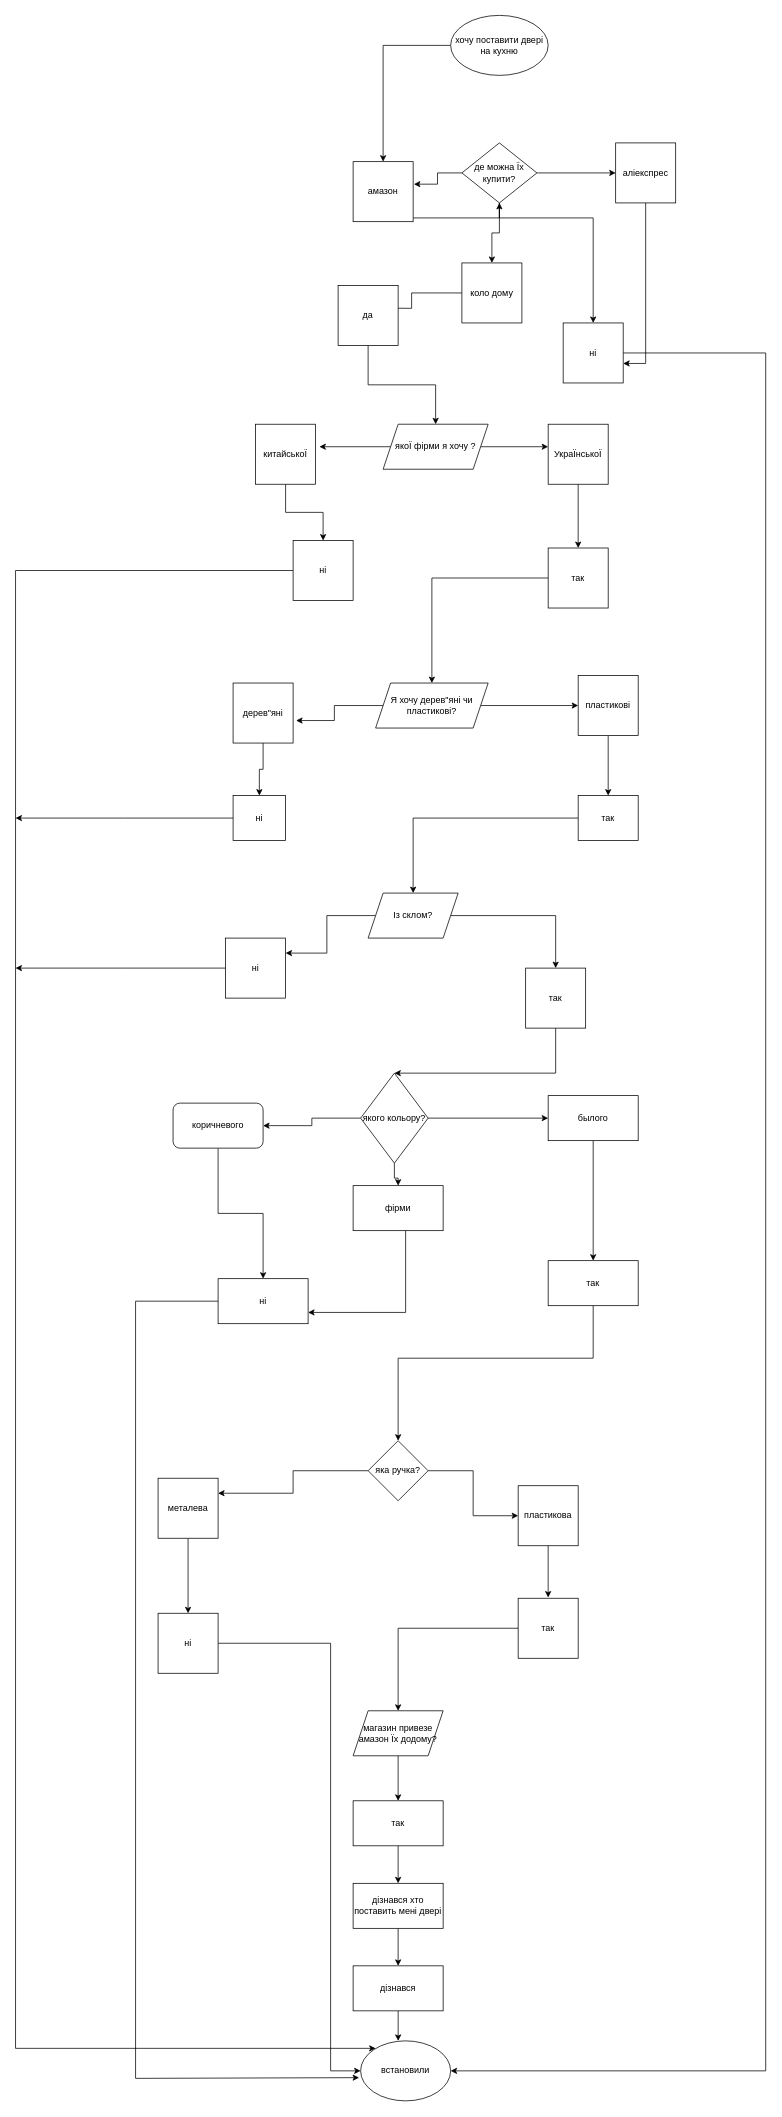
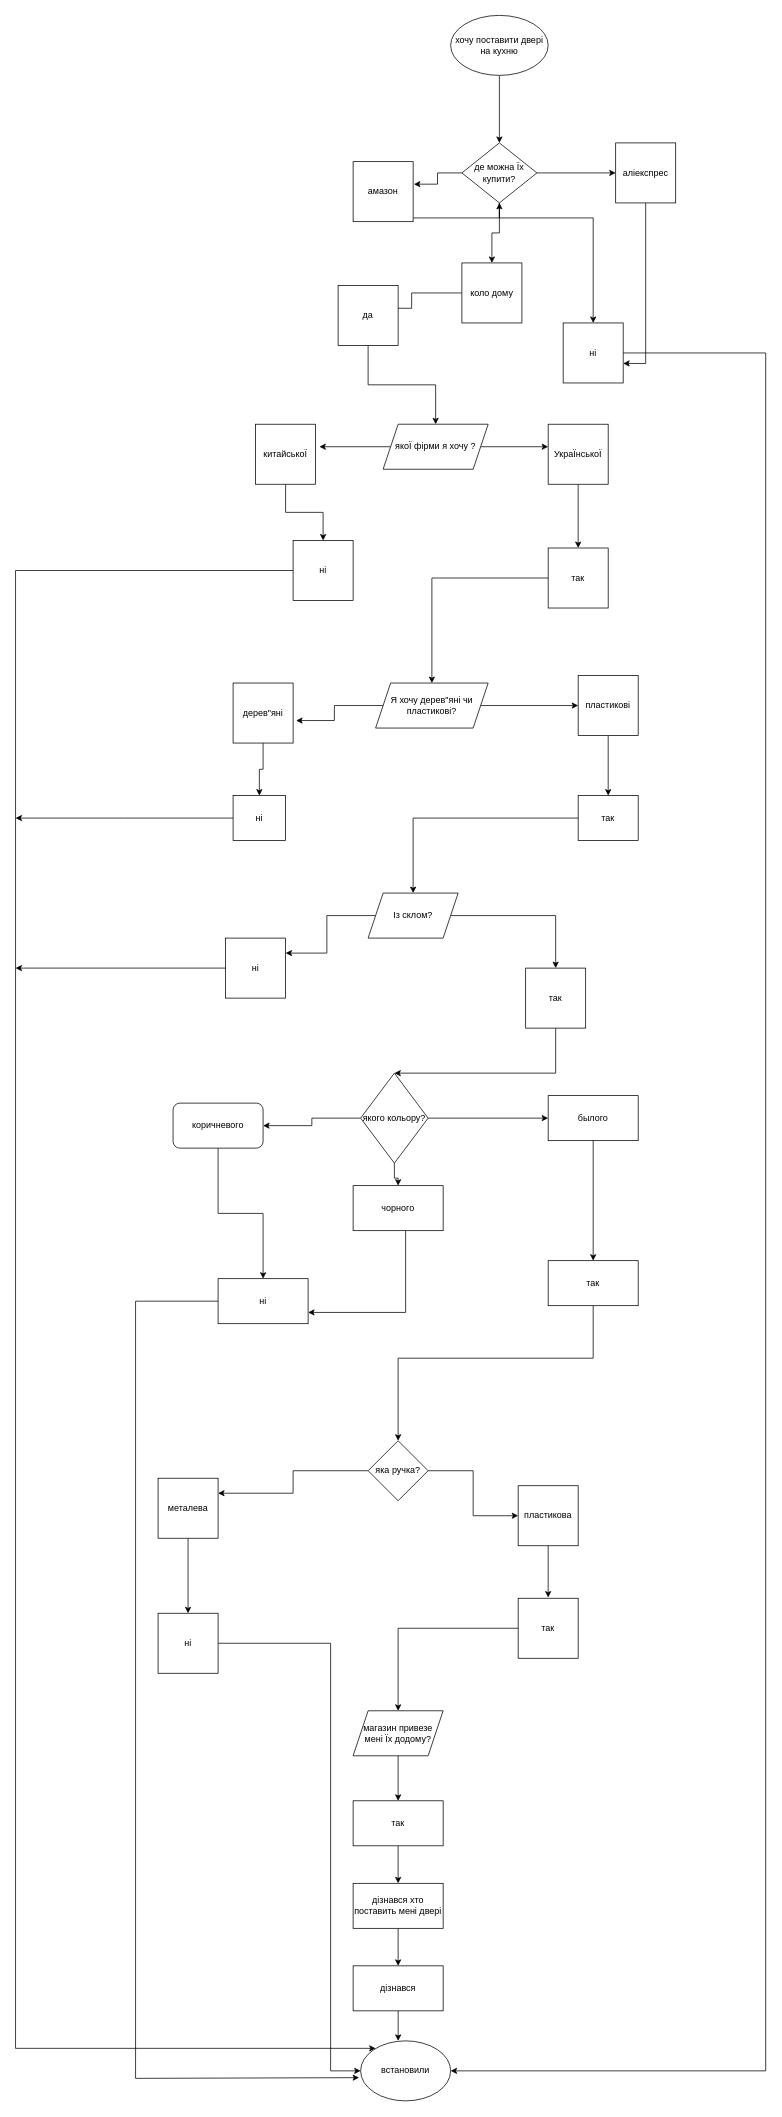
  <mxCell id="0" />
  <mxCell id="1" parent="0" />
- <mxCell id="2" style="edgeStyle=orthogonalEdgeStyle;rounded=0;orthogonalLoop=1;jettySize=auto;html=1;" edge="1" parent="1" source="3" target="10"><mxGeometry relative="1" as="geometry" /></mxCell>
+ <mxCell id="2" style="edgeStyle=orthogonalEdgeStyle;rounded=0;orthogonalLoop=1;jettySize=auto;html=1;entryX=0.5;entryY=0;entryDx=0;entryDy=0;" edge="1" parent="1" source="3" target="8"><mxGeometry relative="1" as="geometry" /></mxCell>
  <mxCell id="3" value="хочу поставити двері на кухню" style="ellipse;whiteSpace=wrap;html=1;" vertex="1" parent="1"><mxGeometry x="600" y="20" width="130" height="80" as="geometry" /></mxCell>
  <mxCell id="4" style="edgeStyle=orthogonalEdgeStyle;rounded=0;orthogonalLoop=1;jettySize=auto;html=1;" edge="1" parent="1" source="8" target="12"><mxGeometry relative="1" as="geometry" /></mxCell>
  <mxCell id="5" style="edgeStyle=orthogonalEdgeStyle;rounded=0;orthogonalLoop=1;jettySize=auto;html=1;entryX=1.013;entryY=0.375;entryDx=0;entryDy=0;entryPerimeter=0;" edge="1" parent="1" source="8" target="10"><mxGeometry relative="1" as="geometry" /></mxCell>
  <mxCell id="6" style="edgeStyle=orthogonalEdgeStyle;rounded=0;orthogonalLoop=1;jettySize=auto;html=1;" edge="1" parent="1" source="8"><mxGeometry relative="1" as="geometry"><mxPoint x="665" y="270" as="targetPoint" /></mxGeometry></mxCell>
  <mxCell id="7" style="edgeStyle=orthogonalEdgeStyle;rounded=0;orthogonalLoop=1;jettySize=auto;html=1;entryX=0.5;entryY=0;entryDx=0;entryDy=0;" edge="1" parent="1" source="8" target="14"><mxGeometry relative="1" as="geometry" /></mxCell>
  <mxCell id="8" value="де можна Їх купити?" style="rhombus;whiteSpace=wrap;html=1;" vertex="1" parent="1"><mxGeometry x="615" y="190" width="100" height="80" as="geometry" /></mxCell>
  <mxCell id="9" style="edgeStyle=orthogonalEdgeStyle;rounded=0;orthogonalLoop=1;jettySize=auto;html=1;" edge="1" parent="1" source="10" target="16"><mxGeometry relative="1" as="geometry"><Array as="points"><mxPoint x="510" y="290" /><mxPoint x="790" y="290" /></Array></mxGeometry></mxCell>
  <mxCell id="10" value="амазон" style="whiteSpace=wrap;html=1;aspect=fixed;" vertex="1" parent="1"><mxGeometry x="470" y="215" width="80" height="80" as="geometry" /></mxCell>
  <mxCell id="11" style="edgeStyle=orthogonalEdgeStyle;rounded=0;orthogonalLoop=1;jettySize=auto;html=1;entryX=1;entryY=0.675;entryDx=0;entryDy=0;entryPerimeter=0;" edge="1" parent="1" source="12" target="16"><mxGeometry relative="1" as="geometry" /></mxCell>
  <mxCell id="12" value="аліекспрес" style="whiteSpace=wrap;html=1;aspect=fixed;" vertex="1" parent="1"><mxGeometry x="820" y="190" width="80" height="80" as="geometry" /></mxCell>
  <mxCell id="13" style="edgeStyle=orthogonalEdgeStyle;rounded=0;orthogonalLoop=1;jettySize=auto;html=1;" edge="1" parent="1" source="14"><mxGeometry relative="1" as="geometry"><mxPoint x="480" y="410" as="targetPoint" /></mxGeometry></mxCell>
  <mxCell id="14" value="коло дому" style="whiteSpace=wrap;html=1;aspect=fixed;" vertex="1" parent="1"><mxGeometry x="615" y="350" width="80" height="80" as="geometry" /></mxCell>
  <mxCell id="15" style="edgeStyle=orthogonalEdgeStyle;rounded=0;orthogonalLoop=1;jettySize=auto;html=1;" edge="1" parent="1" source="16"><mxGeometry relative="1" as="geometry"><mxPoint x="600" y="2760" as="targetPoint" /><Array as="points"><mxPoint x="1020" y="470" /><mxPoint x="1020" y="2760" /></Array></mxGeometry></mxCell>
  <mxCell id="16" value="ні" style="whiteSpace=wrap;html=1;aspect=fixed;" vertex="1" parent="1"><mxGeometry x="750" y="430" width="80" height="80" as="geometry" /></mxCell>
  <mxCell id="17" style="edgeStyle=orthogonalEdgeStyle;rounded=0;orthogonalLoop=1;jettySize=auto;html=1;" edge="1" parent="1" source="18" target="21"><mxGeometry relative="1" as="geometry" /></mxCell>
  <mxCell id="18" value="да" style="whiteSpace=wrap;html=1;aspect=fixed;" vertex="1" parent="1"><mxGeometry x="450" y="380" width="80" height="80" as="geometry" /></mxCell>
  <mxCell id="19" style="edgeStyle=orthogonalEdgeStyle;rounded=0;orthogonalLoop=1;jettySize=auto;html=1;entryX=1.063;entryY=0.375;entryDx=0;entryDy=0;entryPerimeter=0;" edge="1" parent="1" source="21" target="25"><mxGeometry relative="1" as="geometry" /></mxCell>
  <mxCell id="20" style="edgeStyle=orthogonalEdgeStyle;rounded=0;orthogonalLoop=1;jettySize=auto;html=1;entryX=0;entryY=0.375;entryDx=0;entryDy=0;entryPerimeter=0;" edge="1" parent="1" source="21" target="23"><mxGeometry relative="1" as="geometry" /></mxCell>
  <mxCell id="21" value="якоЇ фірми я хочу ?" style="shape=parallelogram;perimeter=parallelogramPerimeter;whiteSpace=wrap;html=1;fixedSize=1;" vertex="1" parent="1"><mxGeometry x="510" y="565" width="140" height="60" as="geometry" /></mxCell>
  <mxCell id="22" style="edgeStyle=orthogonalEdgeStyle;rounded=0;orthogonalLoop=1;jettySize=auto;html=1;" edge="1" parent="1" source="23" target="27"><mxGeometry relative="1" as="geometry" /></mxCell>
  <mxCell id="23" value="УкраЇнськоЇ" style="whiteSpace=wrap;html=1;aspect=fixed;" vertex="1" parent="1"><mxGeometry x="730" y="565" width="80" height="80" as="geometry" /></mxCell>
  <mxCell id="24" style="edgeStyle=orthogonalEdgeStyle;rounded=0;orthogonalLoop=1;jettySize=auto;html=1;" edge="1" parent="1" source="25" target="29"><mxGeometry relative="1" as="geometry" /></mxCell>
  <mxCell id="25" value="китайськоЇ" style="whiteSpace=wrap;html=1;aspect=fixed;" vertex="1" parent="1"><mxGeometry x="340" y="565" width="80" height="80" as="geometry" /></mxCell>
  <mxCell id="26" style="edgeStyle=orthogonalEdgeStyle;rounded=0;orthogonalLoop=1;jettySize=auto;html=1;" edge="1" parent="1" source="27" target="32"><mxGeometry relative="1" as="geometry" /></mxCell>
  <mxCell id="27" value="так" style="whiteSpace=wrap;html=1;aspect=fixed;" vertex="1" parent="1"><mxGeometry x="730" y="730" width="80" height="80" as="geometry" /></mxCell>
  <mxCell id="28" style="edgeStyle=orthogonalEdgeStyle;rounded=0;orthogonalLoop=1;jettySize=auto;html=1;" edge="1" parent="1" source="29"><mxGeometry relative="1" as="geometry"><mxPoint x="500" y="2730" as="targetPoint" /><Array as="points"><mxPoint x="20" y="760" /><mxPoint x="20" y="2730" /></Array></mxGeometry></mxCell>
  <mxCell id="29" value="ні" style="whiteSpace=wrap;html=1;aspect=fixed;" vertex="1" parent="1"><mxGeometry x="390" y="720" width="80" height="80" as="geometry" /></mxCell>
  <mxCell id="30" style="edgeStyle=orthogonalEdgeStyle;rounded=0;orthogonalLoop=1;jettySize=auto;html=1;" edge="1" parent="1" source="32" target="36"><mxGeometry relative="1" as="geometry" /></mxCell>
  <mxCell id="31" style="edgeStyle=orthogonalEdgeStyle;rounded=0;orthogonalLoop=1;jettySize=auto;html=1;entryX=1.05;entryY=0.625;entryDx=0;entryDy=0;entryPerimeter=0;" edge="1" parent="1" source="32" target="34"><mxGeometry relative="1" as="geometry" /></mxCell>
  <mxCell id="32" value="Я хочу дерев&quot;яні чи пластикові?" style="shape=parallelogram;perimeter=parallelogramPerimeter;whiteSpace=wrap;html=1;fixedSize=1;" vertex="1" parent="1"><mxGeometry x="500" y="910" width="150" height="60" as="geometry" /></mxCell>
  <mxCell id="33" style="edgeStyle=orthogonalEdgeStyle;rounded=0;orthogonalLoop=1;jettySize=auto;html=1;entryX=0.5;entryY=0;entryDx=0;entryDy=0;" edge="1" parent="1" source="34" target="40"><mxGeometry relative="1" as="geometry" /></mxCell>
  <mxCell id="34" value="дерев&quot;яні" style="whiteSpace=wrap;html=1;aspect=fixed;" vertex="1" parent="1"><mxGeometry x="310" y="910" width="80" height="80" as="geometry" /></mxCell>
  <mxCell id="35" style="edgeStyle=orthogonalEdgeStyle;rounded=0;orthogonalLoop=1;jettySize=auto;html=1;" edge="1" parent="1" source="36" target="38"><mxGeometry relative="1" as="geometry" /></mxCell>
  <mxCell id="36" value="пластикові" style="whiteSpace=wrap;html=1;aspect=fixed;" vertex="1" parent="1"><mxGeometry x="770" y="900" width="80" height="80" as="geometry" /></mxCell>
  <mxCell id="37" style="edgeStyle=orthogonalEdgeStyle;rounded=0;orthogonalLoop=1;jettySize=auto;html=1;" edge="1" parent="1" source="38" target="43"><mxGeometry relative="1" as="geometry" /></mxCell>
  <mxCell id="38" value="так" style="rounded=0;whiteSpace=wrap;html=1;" vertex="1" parent="1"><mxGeometry x="770" y="1060" width="80" height="60" as="geometry" /></mxCell>
  <mxCell id="39" style="edgeStyle=orthogonalEdgeStyle;rounded=0;orthogonalLoop=1;jettySize=auto;html=1;" edge="1" parent="1" source="40"><mxGeometry relative="1" as="geometry"><mxPoint x="20" y="1090" as="targetPoint" /></mxGeometry></mxCell>
  <mxCell id="40" value="ні" style="rounded=0;whiteSpace=wrap;html=1;" vertex="1" parent="1"><mxGeometry x="310" y="1060" width="70" height="60" as="geometry" /></mxCell>
  <mxCell id="41" style="edgeStyle=orthogonalEdgeStyle;rounded=0;orthogonalLoop=1;jettySize=auto;html=1;" edge="1" parent="1" source="43" target="45"><mxGeometry relative="1" as="geometry" /></mxCell>
  <mxCell id="42" style="edgeStyle=orthogonalEdgeStyle;rounded=0;orthogonalLoop=1;jettySize=auto;html=1;entryX=1;entryY=0.25;entryDx=0;entryDy=0;" edge="1" parent="1" source="43" target="47"><mxGeometry relative="1" as="geometry" /></mxCell>
  <mxCell id="43" value="Із склом?" style="shape=parallelogram;perimeter=parallelogramPerimeter;whiteSpace=wrap;html=1;fixedSize=1;" vertex="1" parent="1"><mxGeometry x="490" y="1190" width="120" height="60" as="geometry" /></mxCell>
  <mxCell id="44" style="edgeStyle=orthogonalEdgeStyle;rounded=0;orthogonalLoop=1;jettySize=auto;html=1;" edge="1" parent="1" source="45" target="51"><mxGeometry relative="1" as="geometry"><Array as="points"><mxPoint x="740" y="1430" /></Array></mxGeometry></mxCell>
  <mxCell id="45" value="так" style="whiteSpace=wrap;html=1;aspect=fixed;" vertex="1" parent="1"><mxGeometry x="700" y="1290" width="80" height="80" as="geometry" /></mxCell>
  <mxCell id="46" style="edgeStyle=orthogonalEdgeStyle;rounded=0;orthogonalLoop=1;jettySize=auto;html=1;" edge="1" parent="1" source="47"><mxGeometry relative="1" as="geometry"><mxPoint x="20" y="1290" as="targetPoint" /></mxGeometry></mxCell>
  <mxCell id="47" value="ні" style="whiteSpace=wrap;html=1;aspect=fixed;" vertex="1" parent="1"><mxGeometry x="300" y="1250" width="80" height="80" as="geometry" /></mxCell>
  <mxCell id="48" style="edgeStyle=orthogonalEdgeStyle;rounded=0;orthogonalLoop=1;jettySize=auto;html=1;exitX=1;exitY=0.5;exitDx=0;exitDy=0;" edge="1" parent="1" source="51" target="53"><mxGeometry relative="1" as="geometry" /></mxCell>
  <mxCell id="49" style="edgeStyle=orthogonalEdgeStyle;rounded=0;orthogonalLoop=1;jettySize=auto;html=1;" edge="1" parent="1" source="51" target="57"><mxGeometry relative="1" as="geometry" /></mxCell>
  <mxCell id="50" style="edgeStyle=orthogonalEdgeStyle;rounded=0;orthogonalLoop=1;jettySize=auto;html=1;" edge="1" parent="1" source="51" target="59"><mxGeometry relative="1" as="geometry" /></mxCell>
  <mxCell id="51" value="якого кольору?" style="rhombus;whiteSpace=wrap;html=1;" vertex="1" parent="1"><mxGeometry x="480" y="1430" width="90" height="120" as="geometry" /></mxCell>
  <mxCell id="52" style="edgeStyle=orthogonalEdgeStyle;rounded=0;orthogonalLoop=1;jettySize=auto;html=1;" edge="1" parent="1" source="53" target="55"><mxGeometry relative="1" as="geometry" /></mxCell>
  <mxCell id="53" value="былого" style="rounded=0;whiteSpace=wrap;html=1;" vertex="1" parent="1"><mxGeometry x="730" y="1460" width="120" height="60" as="geometry" /></mxCell>
  <mxCell id="54" style="edgeStyle=orthogonalEdgeStyle;rounded=0;orthogonalLoop=1;jettySize=auto;html=1;" edge="1" parent="1" source="55" target="64"><mxGeometry relative="1" as="geometry"><Array as="points"><mxPoint x="790" y="1810" /><mxPoint x="530" y="1810" /></Array></mxGeometry></mxCell>
  <mxCell id="55" value="так" style="rounded=0;whiteSpace=wrap;html=1;" vertex="1" parent="1"><mxGeometry x="730" y="1680" width="120" height="60" as="geometry" /></mxCell>
  <mxCell id="56" style="edgeStyle=orthogonalEdgeStyle;rounded=0;orthogonalLoop=1;jettySize=auto;html=1;entryX=1;entryY=0.75;entryDx=0;entryDy=0;" edge="1" parent="1" source="57" target="61"><mxGeometry relative="1" as="geometry"><Array as="points"><mxPoint x="540" y="1749" /></Array></mxGeometry></mxCell>
- <mxCell id="57" value="фірми" style="rounded=0;whiteSpace=wrap;html=1;" vertex="1" parent="1"><mxGeometry x="470" y="1580" width="120" height="60" as="geometry" /></mxCell>
+ <mxCell id="57" value="чорного" style="rounded=0;whiteSpace=wrap;html=1;" vertex="1" parent="1"><mxGeometry x="470" y="1580" width="120" height="60" as="geometry" /></mxCell>
  <mxCell id="58" style="edgeStyle=orthogonalEdgeStyle;rounded=0;orthogonalLoop=1;jettySize=auto;html=1;" edge="1" parent="1" source="59" target="61"><mxGeometry relative="1" as="geometry" /></mxCell>
  <mxCell id="59" value="коричневого" style="whiteSpace=wrap;html=1;rounded=1;" vertex="1" parent="1"><mxGeometry x="230" y="1470" width="120" height="60" as="geometry" /></mxCell>
  <mxCell id="60" style="edgeStyle=orthogonalEdgeStyle;rounded=0;orthogonalLoop=1;jettySize=auto;html=1;entryX=-0.017;entryY=0.613;entryDx=0;entryDy=0;entryPerimeter=0;" edge="1" parent="1" source="61" target="79"><mxGeometry relative="1" as="geometry"><mxPoint x="470" y="2770" as="targetPoint" /><Array as="points"><mxPoint x="180" y="1734" /><mxPoint x="180" y="2770" /></Array></mxGeometry></mxCell>
  <mxCell id="61" value="ні" style="rounded=0;whiteSpace=wrap;html=1;" vertex="1" parent="1"><mxGeometry x="290" y="1704" width="120" height="60" as="geometry" /></mxCell>
  <mxCell id="62" style="edgeStyle=orthogonalEdgeStyle;rounded=0;orthogonalLoop=1;jettySize=auto;html=1;entryX=0;entryY=0.5;entryDx=0;entryDy=0;" edge="1" parent="1" source="64" target="66"><mxGeometry relative="1" as="geometry" /></mxCell>
  <mxCell id="63" style="edgeStyle=orthogonalEdgeStyle;rounded=0;orthogonalLoop=1;jettySize=auto;html=1;entryX=1;entryY=0.25;entryDx=0;entryDy=0;" edge="1" parent="1" source="64" target="68"><mxGeometry relative="1" as="geometry" /></mxCell>
  <mxCell id="64" value="яка ручка?" style="rhombus;whiteSpace=wrap;html=1;" vertex="1" parent="1"><mxGeometry x="490" y="1920" width="80" height="80" as="geometry" /></mxCell>
  <mxCell id="65" style="edgeStyle=orthogonalEdgeStyle;rounded=0;orthogonalLoop=1;jettySize=auto;html=1;entryX=0.5;entryY=0;entryDx=0;entryDy=0;" edge="1" parent="1"><mxGeometry relative="1" as="geometry"><mxPoint x="730" y="2049" as="sourcePoint" /><mxPoint x="730" y="2129" as="targetPoint" /></mxGeometry></mxCell>
  <mxCell id="66" value="пластикова" style="whiteSpace=wrap;html=1;aspect=fixed;" vertex="1" parent="1"><mxGeometry x="690" y="1980" width="80" height="80" as="geometry" /></mxCell>
  <mxCell id="67" style="edgeStyle=orthogonalEdgeStyle;rounded=0;orthogonalLoop=1;jettySize=auto;html=1;" edge="1" parent="1" source="68" target="70"><mxGeometry relative="1" as="geometry" /></mxCell>
  <mxCell id="68" value="металева" style="whiteSpace=wrap;html=1;aspect=fixed;" vertex="1" parent="1"><mxGeometry x="210" y="1970" width="80" height="80" as="geometry" /></mxCell>
  <mxCell id="69" style="edgeStyle=orthogonalEdgeStyle;rounded=0;orthogonalLoop=1;jettySize=auto;html=1;" edge="1" parent="1" source="70"><mxGeometry relative="1" as="geometry"><mxPoint x="480" y="2760" as="targetPoint" /><Array as="points"><mxPoint x="440" y="2190" /><mxPoint x="440" y="2760" /></Array></mxGeometry></mxCell>
  <mxCell id="70" value="ні" style="whiteSpace=wrap;html=1;aspect=fixed;" vertex="1" parent="1"><mxGeometry x="210" y="2150" width="80" height="80" as="geometry" /></mxCell>
  <mxCell id="71" style="edgeStyle=orthogonalEdgeStyle;rounded=0;orthogonalLoop=1;jettySize=auto;html=1;entryX=0.5;entryY=0;entryDx=0;entryDy=0;" edge="1" parent="1" source="72" target="74"><mxGeometry relative="1" as="geometry" /></mxCell>
  <mxCell id="72" value="так" style="whiteSpace=wrap;html=1;aspect=fixed;" vertex="1" parent="1"><mxGeometry x="690" y="2130" width="80" height="80" as="geometry" /></mxCell>
  <mxCell id="73" style="edgeStyle=orthogonalEdgeStyle;rounded=0;orthogonalLoop=1;jettySize=auto;html=1;entryX=0.5;entryY=0;entryDx=0;entryDy=0;" edge="1" parent="1" source="74" target="76"><mxGeometry relative="1" as="geometry" /></mxCell>
- <mxCell id="74" value="магазин привезе амазон Їх додому?" style="shape=parallelogram;perimeter=parallelogramPerimeter;whiteSpace=wrap;html=1;fixedSize=1;" vertex="1" parent="1"><mxGeometry x="470" y="2280" width="120" height="60" as="geometry" /></mxCell>
+ <mxCell id="74" value="магазин привезе мені Їх додому?" style="shape=parallelogram;perimeter=parallelogramPerimeter;whiteSpace=wrap;html=1;fixedSize=1;" vertex="1" parent="1"><mxGeometry x="470" y="2280" width="120" height="60" as="geometry" /></mxCell>
  <mxCell id="75" style="edgeStyle=orthogonalEdgeStyle;rounded=0;orthogonalLoop=1;jettySize=auto;html=1;" edge="1" parent="1" source="76" target="78"><mxGeometry relative="1" as="geometry" /></mxCell>
  <mxCell id="76" value="так" style="rounded=0;whiteSpace=wrap;html=1;" vertex="1" parent="1"><mxGeometry x="470" y="2400" width="120" height="60" as="geometry" /></mxCell>
  <mxCell id="77" style="edgeStyle=orthogonalEdgeStyle;rounded=0;orthogonalLoop=1;jettySize=auto;html=1;" edge="1" parent="1" source="78" target="81"><mxGeometry relative="1" as="geometry" /></mxCell>
  <mxCell id="78" value="дізнався хто поставить мені двері" style="rounded=0;whiteSpace=wrap;html=1;" vertex="1" parent="1"><mxGeometry x="470" y="2510" width="120" height="60" as="geometry" /></mxCell>
  <mxCell id="79" value="встановили" style="ellipse;whiteSpace=wrap;html=1;" vertex="1" parent="1"><mxGeometry x="480" y="2720" width="120" height="80" as="geometry" /></mxCell>
  <mxCell id="80" style="edgeStyle=orthogonalEdgeStyle;rounded=0;orthogonalLoop=1;jettySize=auto;html=1;entryX=0.417;entryY=0;entryDx=0;entryDy=0;entryPerimeter=0;" edge="1" parent="1" source="81" target="79"><mxGeometry relative="1" as="geometry" /></mxCell>
  <mxCell id="81" value="дізнався" style="rounded=0;whiteSpace=wrap;html=1;" vertex="1" parent="1"><mxGeometry x="470" y="2620" width="120" height="60" as="geometry" /></mxCell>
